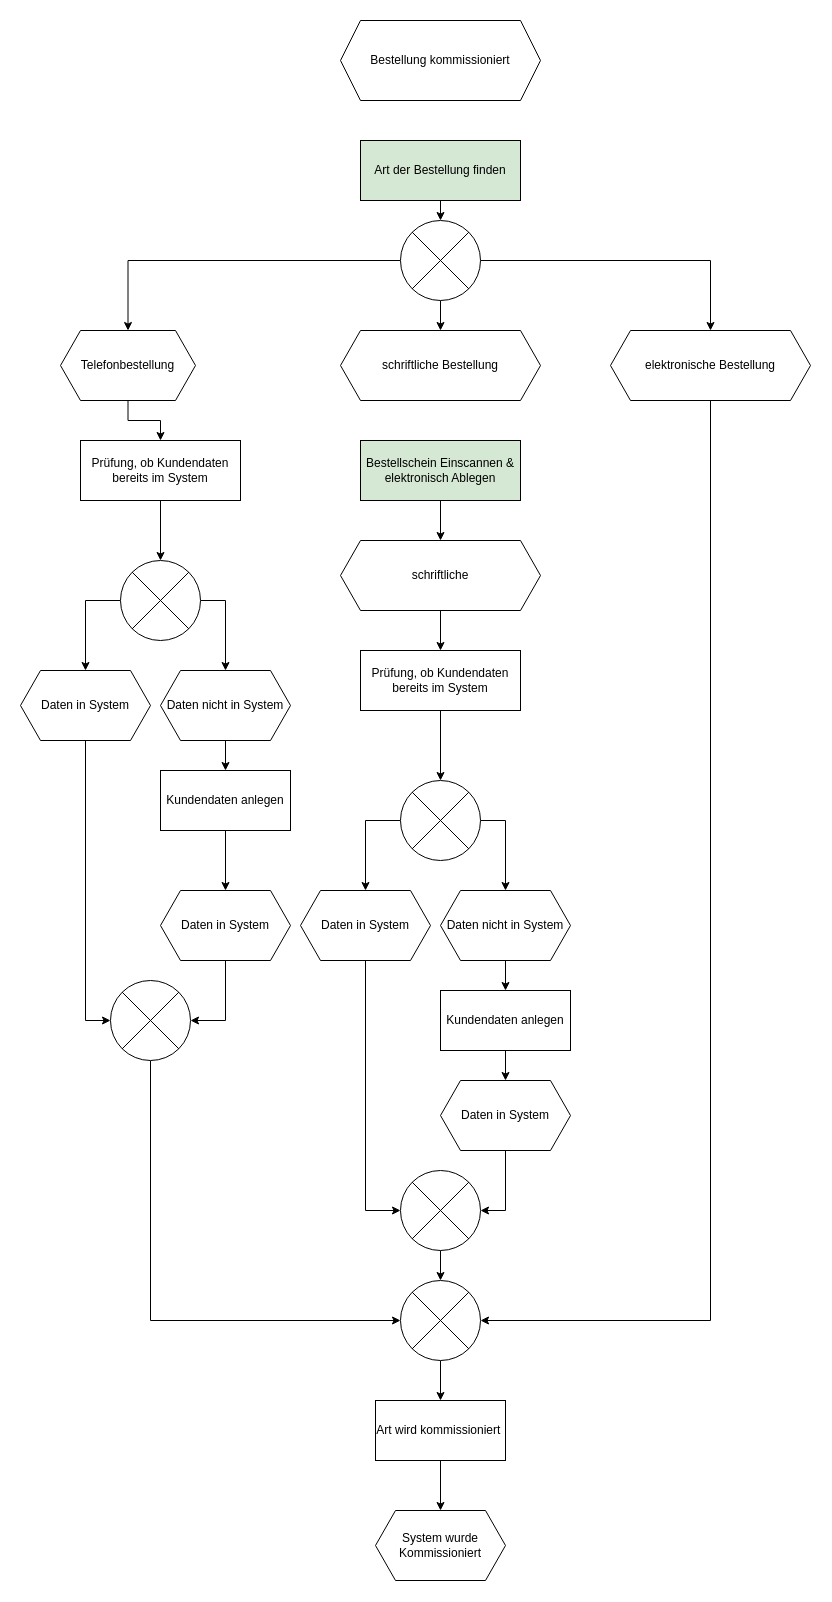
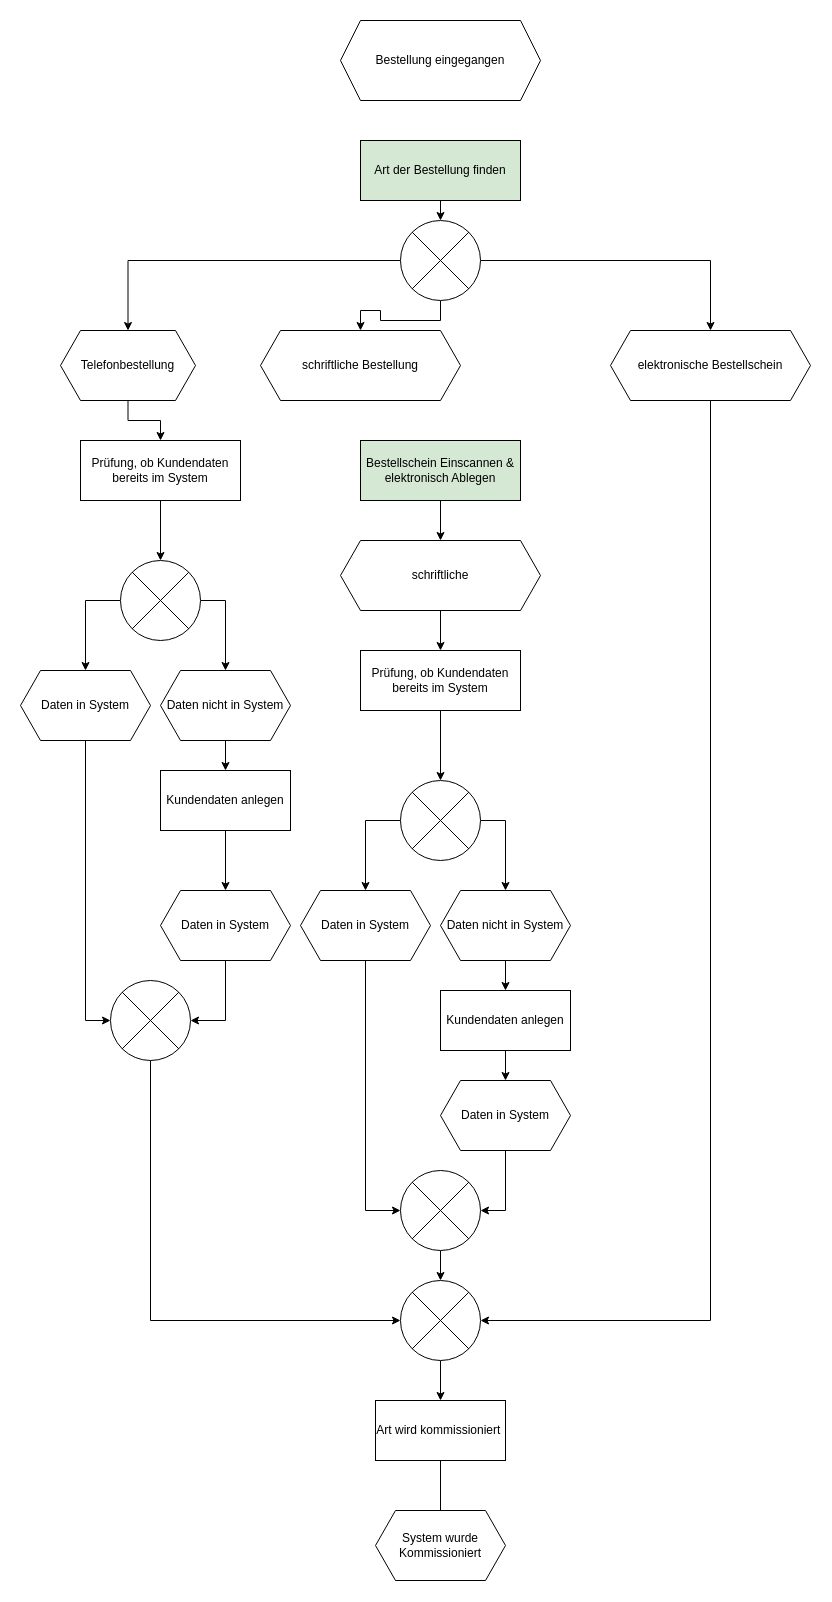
  <mxCell id="0" />
  <mxCell id="1" parent="0" />
- <mxCell id="2" value="Bestellung kommissioniert" style="shape=hexagon;perimeter=hexagonPerimeter2;whiteSpace=wrap;html=1;fixedSize=1;" parent="1" vertex="1"><mxGeometry x="340" y="20" width="200" height="80" as="geometry" /></mxCell>
+ <mxCell id="2" value="Bestellung eingegangen" style="shape=hexagon;perimeter=hexagonPerimeter2;whiteSpace=wrap;html=1;fixedSize=1;" parent="1" vertex="1"><mxGeometry x="340" y="20" width="200" height="80" as="geometry" /></mxCell>
  <mxCell id="3" style="edgeStyle=orthogonalEdgeStyle;rounded=0;orthogonalLoop=1;jettySize=auto;html=1;exitX=0.5;exitY=1;exitDx=0;exitDy=0;entryX=0.5;entryY=0;entryDx=0;entryDy=0;" parent="1" source="4" target="8" edge="1"><mxGeometry relative="1" as="geometry" /></mxCell>
  <mxCell id="4" value="Art der Bestellung finden" style="rounded=0;whiteSpace=wrap;html=1;fillColor=#d5e8d4;" parent="1" vertex="1"><mxGeometry x="360" y="140" width="160" height="60" as="geometry" /></mxCell>
  <mxCell id="5" style="edgeStyle=orthogonalEdgeStyle;rounded=0;orthogonalLoop=1;jettySize=auto;html=1;exitX=0.5;exitY=1;exitDx=0;exitDy=0;entryX=0.5;entryY=0;entryDx=0;entryDy=0;" parent="1" source="8" target="11" edge="1"><mxGeometry relative="1" as="geometry" /></mxCell>
  <mxCell id="6" style="edgeStyle=orthogonalEdgeStyle;rounded=0;orthogonalLoop=1;jettySize=auto;html=1;exitX=0;exitY=0.5;exitDx=0;exitDy=0;entryX=0.5;entryY=0;entryDx=0;entryDy=0;" parent="1" source="8" target="10" edge="1"><mxGeometry relative="1" as="geometry" /></mxCell>
  <mxCell id="7" style="edgeStyle=orthogonalEdgeStyle;rounded=0;orthogonalLoop=1;jettySize=auto;html=1;exitX=1;exitY=0.5;exitDx=0;exitDy=0;entryX=0.5;entryY=0;entryDx=0;entryDy=0;" parent="1" source="8" target="13" edge="1"><mxGeometry relative="1" as="geometry" /></mxCell>
  <mxCell id="8" value="" style="shape=sumEllipse;perimeter=ellipsePerimeter;whiteSpace=wrap;html=1;backgroundOutline=1;" parent="1" vertex="1"><mxGeometry x="400" y="220" width="80" height="80" as="geometry" /></mxCell>
  <mxCell id="9" style="edgeStyle=orthogonalEdgeStyle;rounded=0;orthogonalLoop=1;jettySize=auto;html=1;exitX=0.5;exitY=1;exitDx=0;exitDy=0;entryX=0.5;entryY=0;entryDx=0;entryDy=0;" parent="1" source="10" target="21" edge="1"><mxGeometry relative="1" as="geometry" /></mxCell>
  <mxCell id="10" value="Telefonbestellung" style="shape=hexagon;perimeter=hexagonPerimeter2;whiteSpace=wrap;html=1;fixedSize=1;" parent="1" vertex="1"><mxGeometry x="60" y="330" width="135" height="70" as="geometry" /></mxCell>
- <mxCell id="11" value="schriftliche Bestellung" style="shape=hexagon;perimeter=hexagonPerimeter2;whiteSpace=wrap;html=1;fixedSize=1;" parent="1" vertex="1"><mxGeometry x="340" y="330" width="200" height="70" as="geometry" /></mxCell>
+ <mxCell id="11" value="schriftliche Bestellung" style="shape=hexagon;perimeter=hexagonPerimeter2;whiteSpace=wrap;html=1;fixedSize=1;" parent="1" vertex="1"><mxGeometry x="260" y="330" width="200" height="70" as="geometry" /></mxCell>
  <mxCell id="12" style="edgeStyle=orthogonalEdgeStyle;rounded=0;orthogonalLoop=1;jettySize=auto;html=1;exitX=0.5;exitY=1;exitDx=0;exitDy=0;entryX=1;entryY=0.5;entryDx=0;entryDy=0;" parent="1" source="13" target="49" edge="1"><mxGeometry relative="1" as="geometry" /></mxCell>
- <mxCell id="13" value="elektronische Bestellung" style="shape=hexagon;perimeter=hexagonPerimeter2;whiteSpace=wrap;html=1;fixedSize=1;" parent="1" vertex="1"><mxGeometry x="610" y="330" width="200" height="70" as="geometry" /></mxCell>
+ <mxCell id="13" value="elektronische Bestellschein" style="shape=hexagon;perimeter=hexagonPerimeter2;whiteSpace=wrap;html=1;fixedSize=1;" parent="1" vertex="1"><mxGeometry x="610" y="330" width="200" height="70" as="geometry" /></mxCell>
  <mxCell id="14" style="edgeStyle=orthogonalEdgeStyle;rounded=0;orthogonalLoop=1;jettySize=auto;html=1;exitX=0.5;exitY=1;exitDx=0;exitDy=0;" parent="1" source="15" target="17" edge="1"><mxGeometry relative="1" as="geometry" /></mxCell>
  <mxCell id="15" value="Bestellschein Einscannen &amp;amp; elektronisch Ablegen" style="rounded=0;whiteSpace=wrap;html=1;fillColor=#d5e8d4;" parent="1" vertex="1"><mxGeometry x="360" y="440" width="160" height="60" as="geometry" /></mxCell>
  <mxCell id="16" style="edgeStyle=orthogonalEdgeStyle;rounded=0;orthogonalLoop=1;jettySize=auto;html=1;exitX=0.5;exitY=1;exitDx=0;exitDy=0;entryX=0.5;entryY=0;entryDx=0;entryDy=0;" parent="1" source="17" target="19" edge="1"><mxGeometry relative="1" as="geometry" /></mxCell>
  <mxCell id="17" value="schriftliche" style="shape=hexagon;perimeter=hexagonPerimeter2;whiteSpace=wrap;html=1;fixedSize=1;" parent="1" vertex="1"><mxGeometry x="340" y="540" width="200" height="70" as="geometry" /></mxCell>
  <mxCell id="18" style="edgeStyle=orthogonalEdgeStyle;rounded=0;orthogonalLoop=1;jettySize=auto;html=1;exitX=0.5;exitY=1;exitDx=0;exitDy=0;entryX=0.5;entryY=0;entryDx=0;entryDy=0;" parent="1" source="19" target="24" edge="1"><mxGeometry relative="1" as="geometry" /></mxCell>
  <mxCell id="19" value="Prüfung, ob Kundendaten bereits im System" style="rounded=0;whiteSpace=wrap;html=1;" parent="1" vertex="1"><mxGeometry x="360" y="650" width="160" height="60" as="geometry" /></mxCell>
  <mxCell id="20" style="edgeStyle=orthogonalEdgeStyle;rounded=0;orthogonalLoop=1;jettySize=auto;html=1;exitX=0.5;exitY=1;exitDx=0;exitDy=0;entryX=0.5;entryY=0;entryDx=0;entryDy=0;" parent="1" source="21" target="33" edge="1"><mxGeometry relative="1" as="geometry" /></mxCell>
  <mxCell id="21" value="Prüfung, ob Kundendaten bereits im System" style="rounded=0;whiteSpace=wrap;html=1;" parent="1" vertex="1"><mxGeometry x="80" y="440" width="160" height="60" as="geometry" /></mxCell>
  <mxCell id="22" style="edgeStyle=orthogonalEdgeStyle;rounded=0;orthogonalLoop=1;jettySize=auto;html=1;exitX=1;exitY=0.5;exitDx=0;exitDy=0;" parent="1" source="24" target="28" edge="1"><mxGeometry relative="1" as="geometry" /></mxCell>
  <mxCell id="23" style="edgeStyle=orthogonalEdgeStyle;rounded=0;orthogonalLoop=1;jettySize=auto;html=1;exitX=0;exitY=0.5;exitDx=0;exitDy=0;entryX=0.5;entryY=0;entryDx=0;entryDy=0;" parent="1" source="24" target="26" edge="1"><mxGeometry relative="1" as="geometry" /></mxCell>
  <mxCell id="24" value="" style="shape=sumEllipse;perimeter=ellipsePerimeter;whiteSpace=wrap;html=1;backgroundOutline=1;" parent="1" vertex="1"><mxGeometry x="400" y="780" width="80" height="80" as="geometry" /></mxCell>
  <mxCell id="25" style="edgeStyle=orthogonalEdgeStyle;rounded=0;orthogonalLoop=1;jettySize=auto;html=1;exitX=0.5;exitY=1;exitDx=0;exitDy=0;entryX=0;entryY=0.5;entryDx=0;entryDy=0;" parent="1" source="26" target="45" edge="1"><mxGeometry relative="1" as="geometry" /></mxCell>
  <mxCell id="26" value="Daten in System" style="shape=hexagon;perimeter=hexagonPerimeter2;whiteSpace=wrap;html=1;fixedSize=1;" parent="1" vertex="1"><mxGeometry x="300" y="890" width="130" height="70" as="geometry" /></mxCell>
  <mxCell id="27" style="edgeStyle=orthogonalEdgeStyle;rounded=0;orthogonalLoop=1;jettySize=auto;html=1;exitX=0.5;exitY=1;exitDx=0;exitDy=0;entryX=0.5;entryY=0;entryDx=0;entryDy=0;" parent="1" source="28" target="30" edge="1"><mxGeometry relative="1" as="geometry" /></mxCell>
  <mxCell id="28" value="Daten nicht in System" style="shape=hexagon;perimeter=hexagonPerimeter2;whiteSpace=wrap;html=1;fixedSize=1;" parent="1" vertex="1"><mxGeometry x="440" y="890" width="130" height="70" as="geometry" /></mxCell>
  <mxCell id="29" style="edgeStyle=orthogonalEdgeStyle;rounded=0;orthogonalLoop=1;jettySize=auto;html=1;exitX=0.5;exitY=1;exitDx=0;exitDy=0;entryX=0.5;entryY=0;entryDx=0;entryDy=0;" parent="1" source="30" target="41" edge="1"><mxGeometry relative="1" as="geometry" /></mxCell>
  <mxCell id="30" value="Kundendaten anlegen" style="rounded=0;whiteSpace=wrap;html=1;" parent="1" vertex="1"><mxGeometry x="440" y="990" width="130" height="60" as="geometry" /></mxCell>
  <mxCell id="31" style="edgeStyle=orthogonalEdgeStyle;rounded=0;orthogonalLoop=1;jettySize=auto;html=1;exitX=1;exitY=0.5;exitDx=0;exitDy=0;" parent="1" source="33" target="37" edge="1"><mxGeometry relative="1" as="geometry" /></mxCell>
  <mxCell id="32" style="edgeStyle=orthogonalEdgeStyle;rounded=0;orthogonalLoop=1;jettySize=auto;html=1;exitX=0;exitY=0.5;exitDx=0;exitDy=0;entryX=0.5;entryY=0;entryDx=0;entryDy=0;" parent="1" source="33" target="35" edge="1"><mxGeometry relative="1" as="geometry" /></mxCell>
  <mxCell id="33" value="" style="shape=sumEllipse;perimeter=ellipsePerimeter;whiteSpace=wrap;html=1;backgroundOutline=1;" parent="1" vertex="1"><mxGeometry x="120" y="560" width="80" height="80" as="geometry" /></mxCell>
  <mxCell id="34" style="edgeStyle=orthogonalEdgeStyle;rounded=0;orthogonalLoop=1;jettySize=auto;html=1;exitX=0.5;exitY=1;exitDx=0;exitDy=0;entryX=0;entryY=0.5;entryDx=0;entryDy=0;" parent="1" source="35" target="47" edge="1"><mxGeometry relative="1" as="geometry" /></mxCell>
  <mxCell id="35" value="Daten in System" style="shape=hexagon;perimeter=hexagonPerimeter2;whiteSpace=wrap;html=1;fixedSize=1;" parent="1" vertex="1"><mxGeometry x="20" y="670" width="130" height="70" as="geometry" /></mxCell>
  <mxCell id="36" style="edgeStyle=orthogonalEdgeStyle;rounded=0;orthogonalLoop=1;jettySize=auto;html=1;exitX=0.5;exitY=1;exitDx=0;exitDy=0;entryX=0.5;entryY=0;entryDx=0;entryDy=0;" parent="1" source="37" target="39" edge="1"><mxGeometry relative="1" as="geometry" /></mxCell>
  <mxCell id="37" value="Daten nicht in System" style="shape=hexagon;perimeter=hexagonPerimeter2;whiteSpace=wrap;html=1;fixedSize=1;" parent="1" vertex="1"><mxGeometry x="160" y="670" width="130" height="70" as="geometry" /></mxCell>
  <mxCell id="38" style="edgeStyle=orthogonalEdgeStyle;rounded=0;orthogonalLoop=1;jettySize=auto;html=1;exitX=0.5;exitY=1;exitDx=0;exitDy=0;entryX=0.5;entryY=0;entryDx=0;entryDy=0;" parent="1" source="39" target="43" edge="1"><mxGeometry relative="1" as="geometry" /></mxCell>
  <mxCell id="39" value="Kundendaten anlegen" style="rounded=0;whiteSpace=wrap;html=1;" parent="1" vertex="1"><mxGeometry x="160" y="770" width="130" height="60" as="geometry" /></mxCell>
  <mxCell id="40" style="edgeStyle=orthogonalEdgeStyle;rounded=0;orthogonalLoop=1;jettySize=auto;html=1;exitX=0.5;exitY=1;exitDx=0;exitDy=0;entryX=1;entryY=0.5;entryDx=0;entryDy=0;" parent="1" source="41" target="45" edge="1"><mxGeometry relative="1" as="geometry" /></mxCell>
  <mxCell id="41" value="Daten in System" style="shape=hexagon;perimeter=hexagonPerimeter2;whiteSpace=wrap;html=1;fixedSize=1;" parent="1" vertex="1"><mxGeometry x="440" y="1080" width="130" height="70" as="geometry" /></mxCell>
  <mxCell id="42" style="edgeStyle=orthogonalEdgeStyle;rounded=0;orthogonalLoop=1;jettySize=auto;html=1;exitX=0.5;exitY=1;exitDx=0;exitDy=0;entryX=1;entryY=0.5;entryDx=0;entryDy=0;" parent="1" source="43" target="47" edge="1"><mxGeometry relative="1" as="geometry" /></mxCell>
  <mxCell id="43" value="Daten in System" style="shape=hexagon;perimeter=hexagonPerimeter2;whiteSpace=wrap;html=1;fixedSize=1;" parent="1" vertex="1"><mxGeometry x="160" y="890" width="130" height="70" as="geometry" /></mxCell>
  <mxCell id="44" style="edgeStyle=orthogonalEdgeStyle;rounded=0;orthogonalLoop=1;jettySize=auto;html=1;exitX=0.5;exitY=1;exitDx=0;exitDy=0;" parent="1" source="45" target="49" edge="1"><mxGeometry relative="1" as="geometry" /></mxCell>
  <mxCell id="45" value="" style="shape=sumEllipse;perimeter=ellipsePerimeter;whiteSpace=wrap;html=1;backgroundOutline=1;" parent="1" vertex="1"><mxGeometry x="400" y="1170" width="80" height="80" as="geometry" /></mxCell>
  <mxCell id="46" style="edgeStyle=orthogonalEdgeStyle;rounded=0;orthogonalLoop=1;jettySize=auto;html=1;exitX=0.5;exitY=1;exitDx=0;exitDy=0;entryX=0;entryY=0.5;entryDx=0;entryDy=0;" parent="1" source="47" target="49" edge="1"><mxGeometry relative="1" as="geometry" /></mxCell>
  <mxCell id="47" value="" style="shape=sumEllipse;perimeter=ellipsePerimeter;whiteSpace=wrap;html=1;backgroundOutline=1;" parent="1" vertex="1"><mxGeometry x="110" y="980" width="80" height="80" as="geometry" /></mxCell>
  <mxCell id="48" style="edgeStyle=orthogonalEdgeStyle;rounded=0;orthogonalLoop=1;jettySize=auto;html=1;exitX=0.5;exitY=1;exitDx=0;exitDy=0;entryX=0.5;entryY=0;entryDx=0;entryDy=0;" parent="1" source="49" target="51" edge="1"><mxGeometry relative="1" as="geometry" /></mxCell>
  <mxCell id="49" value="" style="shape=sumEllipse;perimeter=ellipsePerimeter;whiteSpace=wrap;html=1;backgroundOutline=1;" parent="1" vertex="1"><mxGeometry x="400" y="1280" width="80" height="80" as="geometry" /></mxCell>
- <mxCell id="50" style="edgeStyle=orthogonalEdgeStyle;rounded=0;orthogonalLoop=1;jettySize=auto;html=1;exitX=0.5;exitY=1;exitDx=0;exitDy=0;entryX=0.5;entryY=0;entryDx=0;entryDy=0;" parent="1" source="51" target="52" edge="1"><mxGeometry relative="1" as="geometry" /></mxCell>
+ <mxCell id="50" style="edgeStyle=orthogonalEdgeStyle;rounded=0;orthogonalLoop=1;jettySize=auto;html=1;exitX=0.5;exitY=1;exitDx=0;exitDy=0;entryX=0.5;entryY=0;entryDx=0;entryDy=0;endArrow=none;" parent="1" source="51" target="52" edge="1"><mxGeometry relative="1" as="geometry" /></mxCell>
  <mxCell id="51" value="Art wird kommissioniert&amp;nbsp;" style="rounded=0;whiteSpace=wrap;html=1;" parent="1" vertex="1"><mxGeometry x="375" y="1400" width="130" height="60" as="geometry" /></mxCell>
  <mxCell id="52" value="System wurde Kommissioniert" style="shape=hexagon;perimeter=hexagonPerimeter2;whiteSpace=wrap;html=1;fixedSize=1;" parent="1" vertex="1"><mxGeometry x="375" y="1510" width="130" height="70" as="geometry" /></mxCell>
